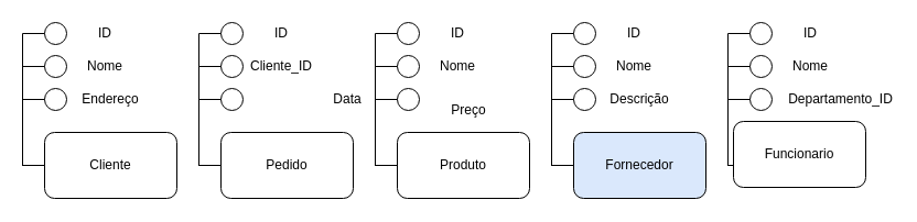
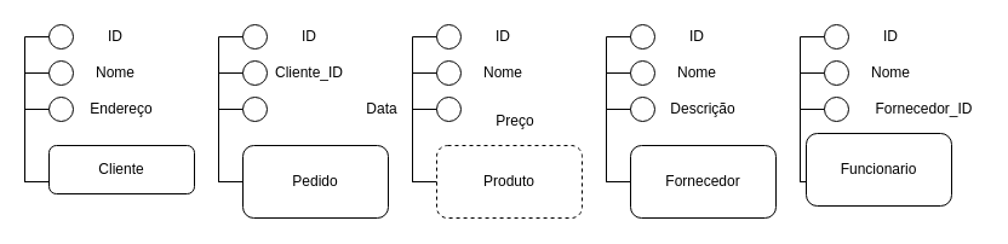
  <mxCell id="0" />
  <mxCell id="1" parent="0" />
  <mxCell id="2" style="edgeStyle=orthogonalEdgeStyle;rounded=0;orthogonalLoop=1;jettySize=auto;html=1;exitX=0;exitY=0.5;exitDx=0;exitDy=0;entryX=0.5;entryY=0.5;entryDx=0;entryDy=0;entryPerimeter=0;" edge="1" parent="1" source="5" target="7"><mxGeometry relative="1" as="geometry"><Array as="points"><mxPoint x="20" y="150" /><mxPoint x="20" y="90" /></Array></mxGeometry></mxCell>
  <mxCell id="3" style="edgeStyle=orthogonalEdgeStyle;rounded=0;orthogonalLoop=1;jettySize=auto;html=1;exitX=0;exitY=0.5;exitDx=0;exitDy=0;entryX=0.5;entryY=0.5;entryDx=0;entryDy=0;entryPerimeter=0;" edge="1" parent="1" source="5" target="6"><mxGeometry relative="1" as="geometry"><Array as="points"><mxPoint x="20" y="150" /><mxPoint x="20" y="60" /></Array></mxGeometry></mxCell>
  <mxCell id="4" style="edgeStyle=orthogonalEdgeStyle;rounded=0;orthogonalLoop=1;jettySize=auto;html=1;exitX=0;exitY=0.5;exitDx=0;exitDy=0;entryX=0.5;entryY=0.5;entryDx=0;entryDy=0;entryPerimeter=0;" edge="1" parent="1" source="5" target="8"><mxGeometry relative="1" as="geometry"><Array as="points"><mxPoint x="20" y="150" /><mxPoint x="20" y="30" /></Array></mxGeometry></mxCell>
- <mxCell id="5" value="Cliente" style="rounded=1;whiteSpace=wrap;html=1;" vertex="1" parent="1"><mxGeometry x="40" y="120" width="120" height="60" as="geometry" /></mxCell>
+ <mxCell id="5" value="Cliente" style="rounded=1;whiteSpace=wrap;html=1;" vertex="1" parent="1"><mxGeometry x="40" y="120" width="120" height="40" as="geometry" /></mxCell>
  <mxCell id="6" value="" style="ellipse;whiteSpace=wrap;html=1;aspect=fixed;" vertex="1" parent="1"><mxGeometry x="40" y="50" width="20" height="20" as="geometry" /></mxCell>
  <mxCell id="7" value="" style="ellipse;whiteSpace=wrap;html=1;aspect=fixed;" vertex="1" parent="1"><mxGeometry x="40" y="80" width="20" height="20" as="geometry" /></mxCell>
  <mxCell id="8" value="" style="ellipse;whiteSpace=wrap;html=1;aspect=fixed;" vertex="1" parent="1"><mxGeometry x="40" y="20" width="20" height="20" as="geometry" /></mxCell>
  <mxCell id="9" value="ID" style="text;html=1;strokeColor=none;fillColor=none;align=center;verticalAlign=middle;whiteSpace=wrap;rounded=0;" vertex="1" parent="1"><mxGeometry x="70" y="20" width="50" height="20" as="geometry" /></mxCell>
  <mxCell id="10" value="Nome" style="text;html=1;strokeColor=none;fillColor=none;align=center;verticalAlign=middle;whiteSpace=wrap;rounded=0;" vertex="1" parent="1"><mxGeometry x="70" y="50" width="50" height="20" as="geometry" /></mxCell>
  <mxCell id="11" value="Endereço" style="text;html=1;strokeColor=none;fillColor=none;align=center;verticalAlign=middle;whiteSpace=wrap;rounded=0;" vertex="1" parent="1"><mxGeometry x="75" y="80" width="50" height="20" as="geometry" /></mxCell>
  <mxCell id="12" style="edgeStyle=orthogonalEdgeStyle;rounded=0;orthogonalLoop=1;jettySize=auto;html=1;exitX=0;exitY=0.5;exitDx=0;exitDy=0;entryX=0.5;entryY=0.5;entryDx=0;entryDy=0;entryPerimeter=0;" edge="1" source="15" target="17" parent="1"><mxGeometry relative="1" as="geometry"><Array as="points"><mxPoint x="180" y="150" /><mxPoint x="180" y="90" /></Array></mxGeometry></mxCell>
  <mxCell id="13" style="edgeStyle=orthogonalEdgeStyle;rounded=0;orthogonalLoop=1;jettySize=auto;html=1;exitX=0;exitY=0.5;exitDx=0;exitDy=0;entryX=0.5;entryY=0.5;entryDx=0;entryDy=0;entryPerimeter=0;" edge="1" source="15" target="16" parent="1"><mxGeometry relative="1" as="geometry"><Array as="points"><mxPoint x="180" y="150" /><mxPoint x="180" y="60" /></Array></mxGeometry></mxCell>
  <mxCell id="14" style="edgeStyle=orthogonalEdgeStyle;rounded=0;orthogonalLoop=1;jettySize=auto;html=1;exitX=0;exitY=0.5;exitDx=0;exitDy=0;entryX=0.5;entryY=0.5;entryDx=0;entryDy=0;entryPerimeter=0;" edge="1" source="15" target="18" parent="1"><mxGeometry relative="1" as="geometry"><Array as="points"><mxPoint x="180" y="150" /><mxPoint x="180" y="30" /></Array></mxGeometry></mxCell>
  <mxCell id="15" value="Pedido" style="rounded=1;whiteSpace=wrap;html=1;" vertex="1" parent="1"><mxGeometry x="200" y="120" width="120" height="60" as="geometry" /></mxCell>
  <mxCell id="16" value="" style="ellipse;whiteSpace=wrap;html=1;aspect=fixed;" vertex="1" parent="1"><mxGeometry x="200" y="50" width="20" height="20" as="geometry" /></mxCell>
  <mxCell id="17" value="" style="ellipse;whiteSpace=wrap;html=1;aspect=fixed;" vertex="1" parent="1"><mxGeometry x="200" y="80" width="20" height="20" as="geometry" /></mxCell>
  <mxCell id="18" value="" style="ellipse;whiteSpace=wrap;html=1;aspect=fixed;" vertex="1" parent="1"><mxGeometry x="200" y="20" width="20" height="20" as="geometry" /></mxCell>
  <mxCell id="19" value="ID" style="text;html=1;strokeColor=none;fillColor=none;align=center;verticalAlign=middle;whiteSpace=wrap;rounded=0;" vertex="1" parent="1"><mxGeometry x="230" y="20" width="50" height="20" as="geometry" /></mxCell>
  <mxCell id="20" value="Cliente_ID" style="text;html=1;strokeColor=none;fillColor=none;align=center;verticalAlign=middle;whiteSpace=wrap;rounded=0;" vertex="1" parent="1"><mxGeometry x="230" y="50" width="50" height="20" as="geometry" /></mxCell>
  <mxCell id="21" value="Data" style="text;html=1;strokeColor=none;fillColor=none;align=center;verticalAlign=middle;whiteSpace=wrap;rounded=0;" vertex="1" parent="1"><mxGeometry x="290" y="80" width="50" height="20" as="geometry" /></mxCell>
  <mxCell id="22" style="edgeStyle=orthogonalEdgeStyle;rounded=0;orthogonalLoop=1;jettySize=auto;html=1;exitX=0;exitY=0.5;exitDx=0;exitDy=0;entryX=0.5;entryY=0.5;entryDx=0;entryDy=0;entryPerimeter=0;" edge="1" source="25" target="27" parent="1"><mxGeometry relative="1" as="geometry"><Array as="points"><mxPoint x="340" y="150" /><mxPoint x="340" y="90" /></Array></mxGeometry></mxCell>
  <mxCell id="23" style="edgeStyle=orthogonalEdgeStyle;rounded=0;orthogonalLoop=1;jettySize=auto;html=1;exitX=0;exitY=0.5;exitDx=0;exitDy=0;entryX=0.5;entryY=0.5;entryDx=0;entryDy=0;entryPerimeter=0;" edge="1" source="25" target="26" parent="1"><mxGeometry relative="1" as="geometry"><Array as="points"><mxPoint x="340" y="150" /><mxPoint x="340" y="60" /></Array></mxGeometry></mxCell>
  <mxCell id="24" style="edgeStyle=orthogonalEdgeStyle;rounded=0;orthogonalLoop=1;jettySize=auto;html=1;exitX=0;exitY=0.5;exitDx=0;exitDy=0;entryX=0.5;entryY=0.5;entryDx=0;entryDy=0;entryPerimeter=0;" edge="1" source="25" target="28" parent="1"><mxGeometry relative="1" as="geometry"><Array as="points"><mxPoint x="340" y="150" /><mxPoint x="340" y="30" /></Array></mxGeometry></mxCell>
- <mxCell id="25" value="Produto" style="rounded=1;whiteSpace=wrap;html=1;" vertex="1" parent="1"><mxGeometry x="360" y="120" width="120" height="60" as="geometry" /></mxCell>
+ <mxCell id="25" value="Produto" style="rounded=1;whiteSpace=wrap;html=1;dashed=1;" vertex="1" parent="1"><mxGeometry x="360" y="120" width="120" height="60" as="geometry" /></mxCell>
  <mxCell id="26" value="" style="ellipse;whiteSpace=wrap;html=1;aspect=fixed;" vertex="1" parent="1"><mxGeometry x="360" y="50" width="20" height="20" as="geometry" /></mxCell>
  <mxCell id="27" value="" style="ellipse;whiteSpace=wrap;html=1;aspect=fixed;" vertex="1" parent="1"><mxGeometry x="360" y="80" width="20" height="20" as="geometry" /></mxCell>
  <mxCell id="28" value="" style="ellipse;whiteSpace=wrap;html=1;aspect=fixed;" vertex="1" parent="1"><mxGeometry x="360" y="20" width="20" height="20" as="geometry" /></mxCell>
  <mxCell id="29" value="ID" style="text;html=1;strokeColor=none;fillColor=none;align=center;verticalAlign=middle;whiteSpace=wrap;rounded=0;" vertex="1" parent="1"><mxGeometry x="390" y="20" width="50" height="20" as="geometry" /></mxCell>
  <mxCell id="30" value="Nome" style="text;html=1;strokeColor=none;fillColor=none;align=center;verticalAlign=middle;whiteSpace=wrap;rounded=0;" vertex="1" parent="1"><mxGeometry x="390" y="50" width="50" height="20" as="geometry" /></mxCell>
  <mxCell id="31" value="Preço" style="text;html=1;strokeColor=none;fillColor=none;align=center;verticalAlign=middle;whiteSpace=wrap;rounded=0;" vertex="1" parent="1"><mxGeometry x="400" y="90" width="50" height="20" as="geometry" /></mxCell>
  <mxCell id="32" style="edgeStyle=orthogonalEdgeStyle;rounded=0;orthogonalLoop=1;jettySize=auto;html=1;exitX=0;exitY=0.5;exitDx=0;exitDy=0;entryX=0.5;entryY=0.5;entryDx=0;entryDy=0;entryPerimeter=0;" edge="1" source="35" target="37" parent="1"><mxGeometry relative="1" as="geometry"><Array as="points"><mxPoint x="500" y="150" /><mxPoint x="500" y="90" /></Array></mxGeometry></mxCell>
  <mxCell id="33" style="edgeStyle=orthogonalEdgeStyle;rounded=0;orthogonalLoop=1;jettySize=auto;html=1;exitX=0;exitY=0.5;exitDx=0;exitDy=0;entryX=0.5;entryY=0.5;entryDx=0;entryDy=0;entryPerimeter=0;" edge="1" source="35" target="36" parent="1"><mxGeometry relative="1" as="geometry"><Array as="points"><mxPoint x="500" y="150" /><mxPoint x="500" y="60" /></Array></mxGeometry></mxCell>
  <mxCell id="34" style="edgeStyle=orthogonalEdgeStyle;rounded=0;orthogonalLoop=1;jettySize=auto;html=1;exitX=0;exitY=0.5;exitDx=0;exitDy=0;entryX=0.5;entryY=0.5;entryDx=0;entryDy=0;entryPerimeter=0;" edge="1" source="35" target="38" parent="1"><mxGeometry relative="1" as="geometry"><Array as="points"><mxPoint x="500" y="150" /><mxPoint x="500" y="30" /></Array></mxGeometry></mxCell>
- <mxCell id="35" value="Fornecedor" style="rounded=1;whiteSpace=wrap;html=1;fillColor=#dae8fc;" vertex="1" parent="1"><mxGeometry x="520" y="120" width="120" height="60" as="geometry" /></mxCell>
+ <mxCell id="35" value="Fornecedor" style="rounded=1;whiteSpace=wrap;html=1;" vertex="1" parent="1"><mxGeometry x="520" y="120" width="120" height="60" as="geometry" /></mxCell>
  <mxCell id="36" value="" style="ellipse;whiteSpace=wrap;html=1;aspect=fixed;" vertex="1" parent="1"><mxGeometry x="520" y="50" width="20" height="20" as="geometry" /></mxCell>
  <mxCell id="37" value="" style="ellipse;whiteSpace=wrap;html=1;aspect=fixed;" vertex="1" parent="1"><mxGeometry x="520" y="80" width="20" height="20" as="geometry" /></mxCell>
  <mxCell id="38" value="" style="ellipse;whiteSpace=wrap;html=1;aspect=fixed;" vertex="1" parent="1"><mxGeometry x="520" y="20" width="20" height="20" as="geometry" /></mxCell>
  <mxCell id="39" value="ID" style="text;html=1;strokeColor=none;fillColor=none;align=center;verticalAlign=middle;whiteSpace=wrap;rounded=0;" vertex="1" parent="1"><mxGeometry x="550" y="20" width="50" height="20" as="geometry" /></mxCell>
  <mxCell id="40" value="Nome" style="text;html=1;strokeColor=none;fillColor=none;align=center;verticalAlign=middle;whiteSpace=wrap;rounded=0;" vertex="1" parent="1"><mxGeometry x="550" y="50" width="50" height="20" as="geometry" /></mxCell>
  <mxCell id="41" value="Descrição" style="text;html=1;strokeColor=none;fillColor=none;align=center;verticalAlign=middle;whiteSpace=wrap;rounded=0;" vertex="1" parent="1"><mxGeometry x="555" y="80" width="50" height="20" as="geometry" /></mxCell>
  <mxCell id="42" style="edgeStyle=orthogonalEdgeStyle;rounded=0;orthogonalLoop=1;jettySize=auto;html=1;exitX=0;exitY=0.5;exitDx=0;exitDy=0;entryX=0.5;entryY=0.5;entryDx=0;entryDy=0;entryPerimeter=0;" edge="1" source="45" target="47" parent="1"><mxGeometry relative="1" as="geometry"><Array as="points"><mxPoint x="660" y="150" /><mxPoint x="660" y="90" /></Array></mxGeometry></mxCell>
  <mxCell id="43" style="edgeStyle=orthogonalEdgeStyle;rounded=0;orthogonalLoop=1;jettySize=auto;html=1;exitX=0;exitY=0.5;exitDx=0;exitDy=0;entryX=0.5;entryY=0.5;entryDx=0;entryDy=0;entryPerimeter=0;" edge="1" source="45" target="46" parent="1"><mxGeometry relative="1" as="geometry"><Array as="points"><mxPoint x="660" y="150" /><mxPoint x="660" y="60" /></Array></mxGeometry></mxCell>
  <mxCell id="44" style="edgeStyle=orthogonalEdgeStyle;rounded=0;orthogonalLoop=1;jettySize=auto;html=1;exitX=0;exitY=0.5;exitDx=0;exitDy=0;entryX=0.5;entryY=0.5;entryDx=0;entryDy=0;entryPerimeter=0;" edge="1" source="45" target="48" parent="1"><mxGeometry relative="1" as="geometry"><Array as="points"><mxPoint x="660" y="150" /><mxPoint x="660" y="30" /></Array></mxGeometry></mxCell>
  <mxCell id="45" value="Funcionario" style="rounded=1;whiteSpace=wrap;html=1;" vertex="1" parent="1"><mxGeometry x="665" y="110" width="120" height="60" as="geometry" /></mxCell>
  <mxCell id="46" value="" style="ellipse;whiteSpace=wrap;html=1;aspect=fixed;" vertex="1" parent="1"><mxGeometry x="680" y="50" width="20" height="20" as="geometry" /></mxCell>
  <mxCell id="47" value="" style="ellipse;whiteSpace=wrap;html=1;aspect=fixed;" vertex="1" parent="1"><mxGeometry x="680" y="80" width="20" height="20" as="geometry" /></mxCell>
  <mxCell id="48" value="" style="ellipse;whiteSpace=wrap;html=1;aspect=fixed;" vertex="1" parent="1"><mxGeometry x="680" y="20" width="20" height="20" as="geometry" /></mxCell>
  <mxCell id="49" value="ID" style="text;html=1;strokeColor=none;fillColor=none;align=center;verticalAlign=middle;whiteSpace=wrap;rounded=0;" vertex="1" parent="1"><mxGeometry x="710" y="20" width="50" height="20" as="geometry" /></mxCell>
  <mxCell id="50" value="Nome" style="text;html=1;strokeColor=none;fillColor=none;align=center;verticalAlign=middle;whiteSpace=wrap;rounded=0;" vertex="1" parent="1"><mxGeometry x="710" y="50" width="50" height="20" as="geometry" /></mxCell>
- <mxCell id="51" value="Departamento_ID" style="text;html=1;strokeColor=none;fillColor=none;align=center;verticalAlign=middle;whiteSpace=wrap;rounded=0;" vertex="1" parent="1"><mxGeometry x="715" y="80" width="95" height="20" as="geometry" /></mxCell>
+ <mxCell id="51" value="Fornecedor_ID" style="text;html=1;strokeColor=none;fillColor=none;align=center;verticalAlign=middle;whiteSpace=wrap;rounded=0;" vertex="1" parent="1"><mxGeometry x="715" y="80" width="95" height="20" as="geometry" /></mxCell>
